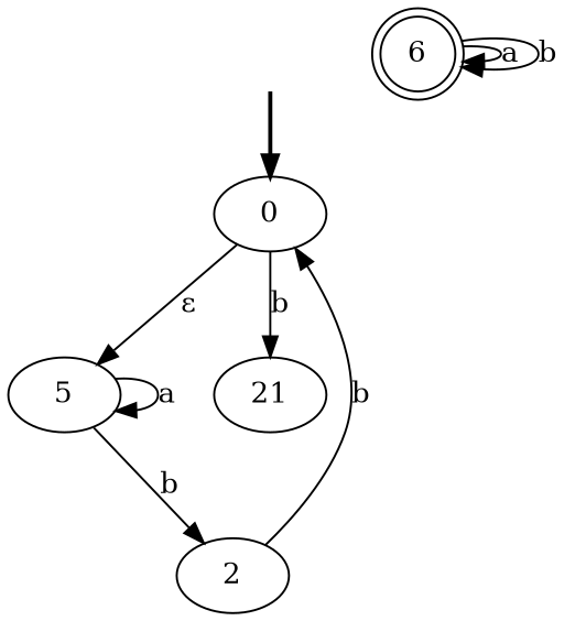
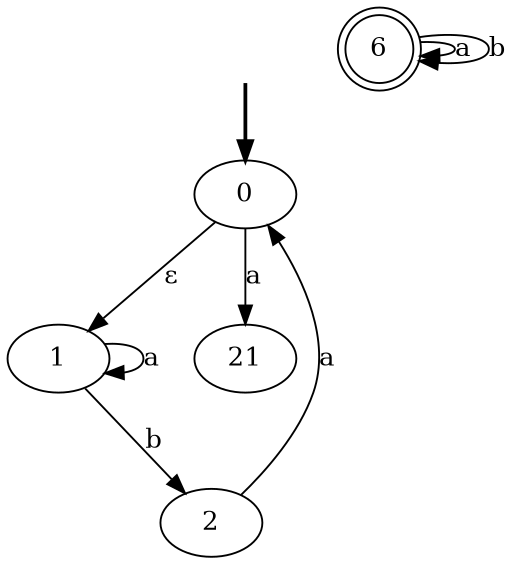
  digraph {
    fake [style=invisible]
    0 [root=true]
-   1 [label=5]
+   1
    21
    2
    n6 [label=6 shape=doublecircle]
    fake -> 0 [style=bold]
    0 -> 1 [label="ε"]
-   0 -> 21 [label=b]
+   0 -> 21 [label=a]
    1 -> 1 [label=a]
    1 -> 2 [label=b]
-   2 -> 0 [label=b]
+   2 -> 0 [label=a]
    n6 -> n6 [label=a]
    n6 -> n6 [label=b]
  }
